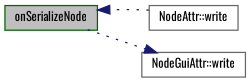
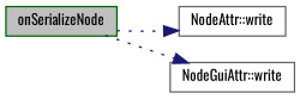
  digraph {
    fontname=Oswald
    rankdir=LR
    node [color=gray40 fillcolor=white fontname=Oswald fontsize=10 shape=record style=filled]
    edge [color=midnightblue fontname=Oswald fontsize=10 labelfontname=Helvetica labelfontsize=10 style=dotted]
    n1 [color=darkgreen fillcolor=grey75 fontcolor=black height=0.2 label=onSerializeNode width=0.4]
    n2 [height=0.2 label="NodeAttr::write" width=0.4]
    n3 [height=0.2 label="NodeGuiAttr::write" width=0.4]
-   n2 -> n1
+   n1 -> n2
    n1 -> n3
  }
